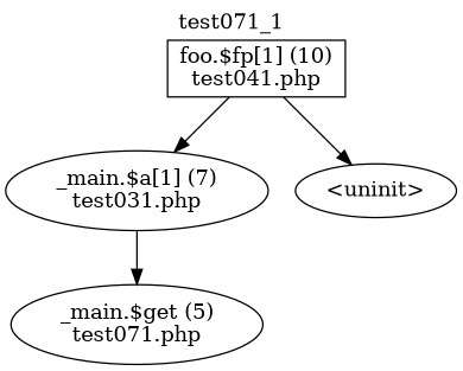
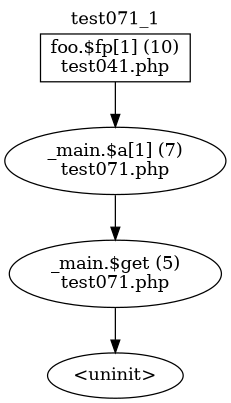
  digraph {
    label=test071_1
    labelloc=t
    node [shape=ellipse]
    n1 [label="foo.$fp[1] (10)\ntest041.php" shape=box]
-   n2 [label="_main.$a[1] (7)\ntest031.php"]
+   n2 [label="_main.$a[1] (7)\ntest071.php"]
    n3 [label="_main.$get (5)\ntest071.php"]
    n4 [label="<uninit>"]
    n1 -> n2
    n2 -> n3
-   n1 -> n4
+   n3 -> n4
  }
